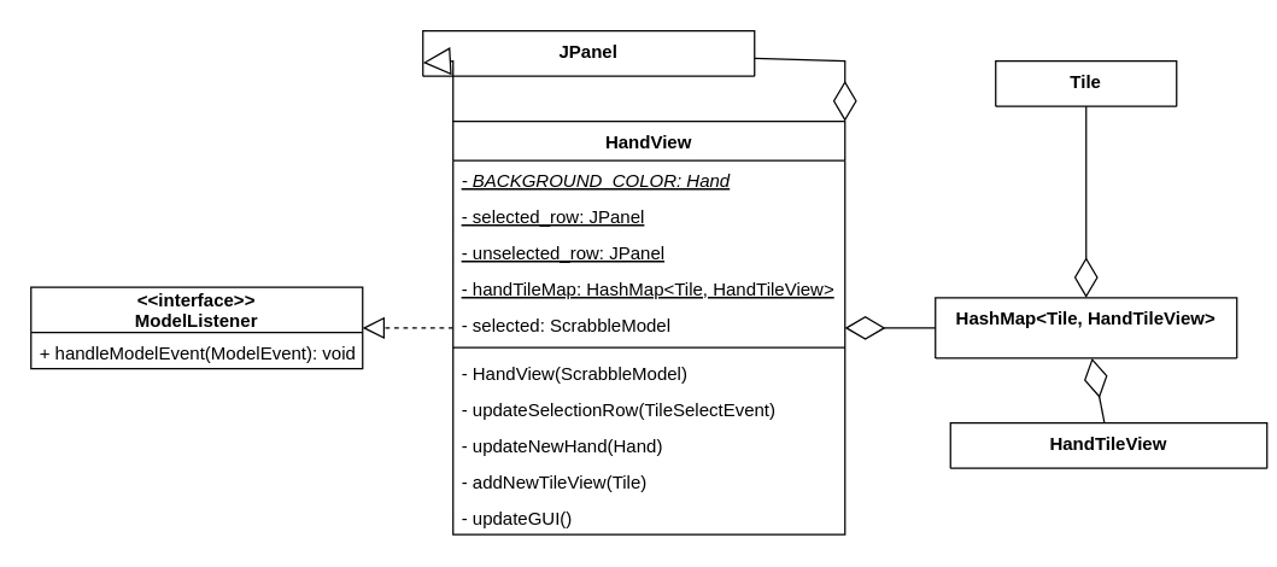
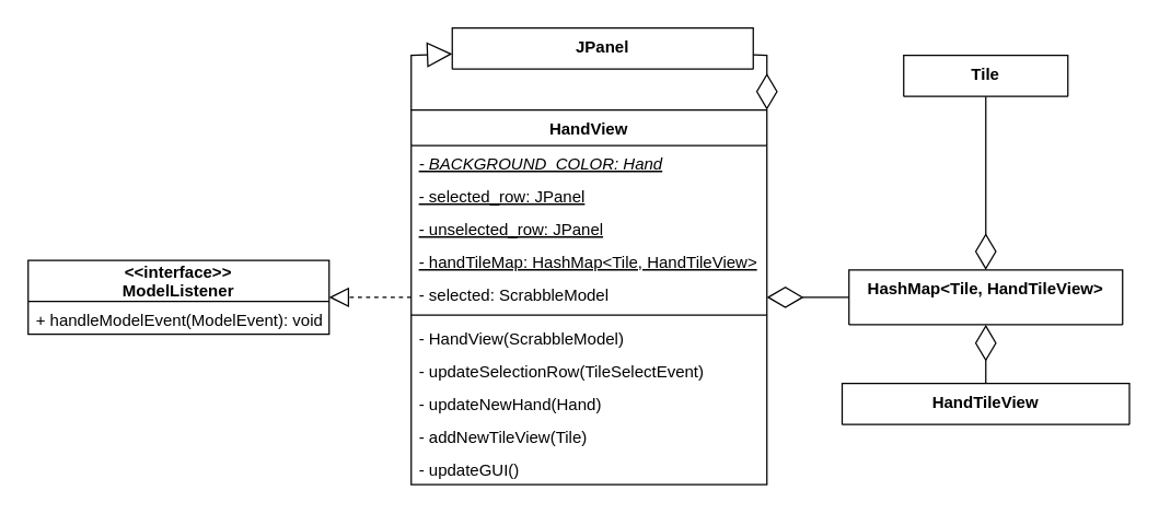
  <mxCell id="0" />
  <mxCell id="1" parent="0" />
  <mxCell id="2" value="HandView" style="swimlane;fontStyle=1;align=center;verticalAlign=top;childLayout=stackLayout;horizontal=1;startSize=26;horizontalStack=0;resizeParent=1;resizeParentMax=0;resizeLast=0;collapsible=1;marginBottom=0;" parent="1" vertex="1"><mxGeometry x="300" y="80" width="260" height="274" as="geometry" /></mxCell>
  <mxCell id="3" value="- BACKGROUND_COLOR: Hand" style="text;strokeColor=none;fillColor=none;align=left;verticalAlign=top;spacingLeft=4;spacingRight=4;overflow=hidden;rotatable=0;points=[[0,0.5],[1,0.5]];portConstraint=eastwest;fontStyle=6" parent="2" vertex="1"><mxGeometry y="26" width="260" height="24" as="geometry" /></mxCell>
  <mxCell id="4" value="- selected_row: JPanel" style="text;strokeColor=none;fillColor=none;align=left;verticalAlign=top;spacingLeft=4;spacingRight=4;overflow=hidden;rotatable=0;points=[[0,0.5],[1,0.5]];portConstraint=eastwest;fontStyle=4" parent="2" vertex="1"><mxGeometry y="50" width="260" height="24" as="geometry" /></mxCell>
  <mxCell id="5" value="- unselected_row: JPanel" style="text;strokeColor=none;fillColor=none;align=left;verticalAlign=top;spacingLeft=4;spacingRight=4;overflow=hidden;rotatable=0;points=[[0,0.5],[1,0.5]];portConstraint=eastwest;fontStyle=4" parent="2" vertex="1"><mxGeometry y="74" width="260" height="24" as="geometry" /></mxCell>
  <mxCell id="6" value="- handTileMap: HashMap&lt;Tile, HandTileView&gt;" style="text;strokeColor=none;fillColor=none;align=left;verticalAlign=top;spacingLeft=4;spacingRight=4;overflow=hidden;rotatable=0;points=[[0,0.5],[1,0.5]];portConstraint=eastwest;fontStyle=4" parent="2" vertex="1"><mxGeometry y="98" width="260" height="24" as="geometry" /></mxCell>
  <mxCell id="7" value="- selected: ScrabbleModel" style="text;strokeColor=none;fillColor=none;align=left;verticalAlign=top;spacingLeft=4;spacingRight=4;overflow=hidden;rotatable=0;points=[[0,0.5],[1,0.5]];portConstraint=eastwest;fontStyle=0" parent="2" vertex="1"><mxGeometry y="122" width="260" height="24" as="geometry" /></mxCell>
  <mxCell id="8" value="" style="line;strokeWidth=1;fillColor=none;align=left;verticalAlign=middle;spacingTop=-1;spacingLeft=3;spacingRight=3;rotatable=0;labelPosition=right;points=[];portConstraint=eastwest;" parent="2" vertex="1"><mxGeometry y="146" width="260" height="8" as="geometry" /></mxCell>
  <mxCell id="9" value="- HandView(ScrabbleModel)" style="text;strokeColor=none;fillColor=none;align=left;verticalAlign=top;spacingLeft=4;spacingRight=4;overflow=hidden;rotatable=0;points=[[0,0.5],[1,0.5]];portConstraint=eastwest;" parent="2" vertex="1"><mxGeometry y="154" width="260" height="24" as="geometry" /></mxCell>
  <mxCell id="10" value="- updateSelectionRow(TileSelectEvent)" style="text;strokeColor=none;fillColor=none;align=left;verticalAlign=top;spacingLeft=4;spacingRight=4;overflow=hidden;rotatable=0;points=[[0,0.5],[1,0.5]];portConstraint=eastwest;" parent="2" vertex="1"><mxGeometry y="178" width="260" height="24" as="geometry" /></mxCell>
  <mxCell id="11" value="- updateNewHand(Hand)" style="text;strokeColor=none;fillColor=none;align=left;verticalAlign=top;spacingLeft=4;spacingRight=4;overflow=hidden;rotatable=0;points=[[0,0.5],[1,0.5]];portConstraint=eastwest;" parent="2" vertex="1"><mxGeometry y="202" width="260" height="24" as="geometry" /></mxCell>
  <mxCell id="12" value="- addNewTileView(Tile)" style="text;strokeColor=none;fillColor=none;align=left;verticalAlign=top;spacingLeft=4;spacingRight=4;overflow=hidden;rotatable=0;points=[[0,0.5],[1,0.5]];portConstraint=eastwest;" parent="2" vertex="1"><mxGeometry y="226" width="260" height="24" as="geometry" /></mxCell>
  <mxCell id="13" value="- updateGUI()" style="text;strokeColor=none;fillColor=none;align=left;verticalAlign=top;spacingLeft=4;spacingRight=4;overflow=hidden;rotatable=0;points=[[0,0.5],[1,0.5]];portConstraint=eastwest;" parent="2" vertex="1"><mxGeometry y="250" width="260" height="24" as="geometry" /></mxCell>
  <mxCell id="14" value="&lt;&lt;interface&gt;&gt;&#10;ModelListener" style="swimlane;fontStyle=1;childLayout=stackLayout;horizontal=1;startSize=30;fillColor=none;horizontalStack=0;resizeParent=1;resizeParentMax=0;resizeLast=0;collapsible=1;marginBottom=0;" parent="1" vertex="1"><mxGeometry x="20" y="190" width="220" height="54" as="geometry" /></mxCell>
  <mxCell id="15" value="+ handleModelEvent(ModelEvent): void" style="text;strokeColor=none;fillColor=none;align=left;verticalAlign=top;spacingLeft=4;spacingRight=4;overflow=hidden;rotatable=0;points=[[0,0.5],[1,0.5]];portConstraint=eastwest;fontStyle=0" parent="14" vertex="1"><mxGeometry y="30" width="220" height="24" as="geometry" /></mxCell>
  <mxCell id="16" value="" style="endArrow=block;dashed=1;endFill=0;endSize=12;html=1;rounded=0;" parent="1" source="2" target="14" edge="1"><mxGeometry width="160" relative="1" as="geometry"><mxPoint x="400" y="260" as="sourcePoint" /><mxPoint x="436.446" y="464" as="targetPoint" /></mxGeometry></mxCell>
- <mxCell id="17" value="JPanel" style="swimlane;fontStyle=1;align=center;verticalAlign=top;childLayout=stackLayout;horizontal=1;startSize=40;horizontalStack=0;resizeParent=1;resizeParentMax=0;resizeLast=0;collapsible=1;marginBottom=0;" parent="1" vertex="1"><mxGeometry x="280" y="20" width="220" height="30" as="geometry" /></mxCell>
+ <mxCell id="17" value="JPanel" style="swimlane;fontStyle=1;align=center;verticalAlign=top;childLayout=stackLayout;horizontal=1;startSize=40;horizontalStack=0;resizeParent=1;resizeParentMax=0;resizeLast=0;collapsible=1;marginBottom=0;" parent="1" vertex="1"><mxGeometry x="330" y="20" width="220" height="30" as="geometry" /></mxCell>
  <mxCell id="18" value="" style="endArrow=block;endSize=16;endFill=0;html=1;rounded=0;exitX=0;exitY=0;exitDx=0;exitDy=0;" parent="1" source="2" target="17" edge="1"><mxGeometry width="160" relative="1" as="geometry"><mxPoint x="705" y="530" as="sourcePoint" /><mxPoint x="705" y="384" as="targetPoint" /><Array as="points"><mxPoint x="300" y="40" /></Array></mxGeometry></mxCell>
  <mxCell id="19" value="" style="endArrow=diamondThin;endFill=0;endSize=24;html=1;rounded=0;entryX=1;entryY=0;entryDx=0;entryDy=0;" parent="1" source="17" target="2" edge="1"><mxGeometry width="160" relative="1" as="geometry"><mxPoint x="600" y="170" as="sourcePoint" /><mxPoint x="585" y="583.889" as="targetPoint" /><Array as="points"><mxPoint x="560" y="40" /><mxPoint x="560" y="80" /></Array></mxGeometry></mxCell>
- <mxCell id="20" value="HandTileView" style="swimlane;fontStyle=1;align=center;verticalAlign=top;childLayout=stackLayout;horizontal=1;startSize=30;horizontalStack=0;resizeParent=1;resizeParentMax=0;resizeLast=0;collapsible=1;marginBottom=0;" parent="1" vertex="1"><mxGeometry x="630" y="280" width="210" height="30" as="geometry" /></mxCell>
+ <mxCell id="20" value="HandTileView" style="swimlane;fontStyle=1;align=center;verticalAlign=top;childLayout=stackLayout;horizontal=1;startSize=30;horizontalStack=0;resizeParent=1;resizeParentMax=0;resizeLast=0;collapsible=1;marginBottom=0;" parent="1" vertex="1"><mxGeometry x="615" y="280" width="210" height="30" as="geometry" /></mxCell>
  <mxCell id="21" value="Tile" style="swimlane;fontStyle=1;align=center;verticalAlign=top;childLayout=stackLayout;horizontal=1;startSize=30;horizontalStack=0;resizeParent=1;resizeParentMax=0;resizeLast=0;collapsible=1;marginBottom=0;" parent="1" vertex="1"><mxGeometry x="660" y="40" width="120" height="30" as="geometry" /></mxCell>
  <mxCell id="22" value="HashMap&lt;Tile, HandTileView&gt;" style="swimlane;fontStyle=1;align=center;verticalAlign=top;childLayout=stackLayout;horizontal=1;startSize=40;horizontalStack=0;resizeParent=1;resizeParentMax=0;resizeLast=0;collapsible=1;marginBottom=0;" parent="1" vertex="1"><mxGeometry x="620" y="197" width="200" height="40" as="geometry" /></mxCell>
  <mxCell id="23" value="" style="endArrow=diamondThin;endFill=0;endSize=24;html=1;rounded=0;" parent="1" source="22" target="2" edge="1"><mxGeometry width="160" relative="1" as="geometry"><mxPoint x="520" y="49.062" as="sourcePoint" /><mxPoint x="570" y="90" as="targetPoint" /></mxGeometry></mxCell>
  <mxCell id="24" value="" style="endArrow=diamondThin;endFill=0;endSize=24;html=1;rounded=0;" parent="1" source="20" target="22" edge="1"><mxGeometry width="160" relative="1" as="geometry"><mxPoint x="633.846" y="170" as="sourcePoint" /><mxPoint x="720" y="210" as="targetPoint" /></mxGeometry></mxCell>
  <mxCell id="25" value="" style="endArrow=diamondThin;endFill=0;endSize=24;html=1;rounded=0;" parent="1" source="21" target="22" edge="1"><mxGeometry width="160" relative="1" as="geometry"><mxPoint x="720" y="220" as="sourcePoint" /><mxPoint x="720" y="170" as="targetPoint" /></mxGeometry></mxCell>
